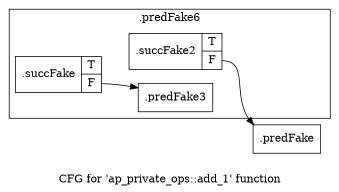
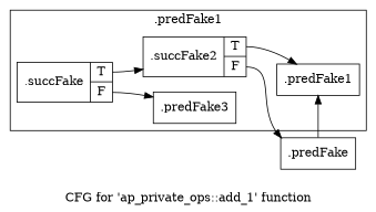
  digraph {
    label="CFG for 'ap_private_ops::add_1' function"
    rankdir=LR
    node [filename="/mnt/xilinx/Vitis_HLS/2021.2/include/etc/ap_private.h" linenumber=566 shape=record]
    edge [tailport=s1 execusionnum=0 filename="/mnt/xilinx/Vitis_HLS/2021.2/include/etc/ap_private.h"]
+   n1 [label="{.predFake1}"]
    n2 [label="{.succFake|{<s0>T|<s1>F}}"]
    n3 [label="{.predFake3}" linenumber=575]
    n4 [label="{.succFake2|{<s0>T|<s1>F}}" linenumber=568]
    n5 [label="{.predFake}" filename="" linenumber=""]
    subgraph cluster_1 {
      invocationtime=0
-     label=".predFake6"
+     label=".predFake1"
      tripcount=0
+     n1
      n2
      n3
      n4
    }
    n2 -> n3 [execusionnum="" filename=""]
+   n2 -> n4 [tailport=s0]
+   n4 -> n1 [tailport=s0]
    n4 -> n5
+   n5 -> n1 [tailport=""]
  }
